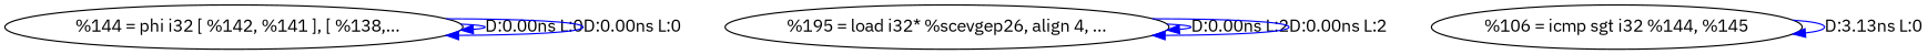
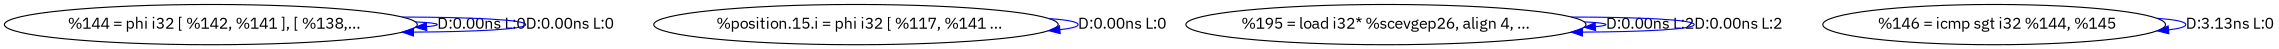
  digraph {
    fontname="IBM Plex Sans"
    node [fontname="IBM Plex Sans"]
    edge [color=blue fontname="IBM Plex Sans"]
    n1 [label="  %144 = phi i32 [ %142, %141 ], [ %138,..."]
+   n2 [label="  %position.15.i = phi i32 [ %117, %141 ..."]
    n3 [label="%195 = load i32* %scevgep26, align 4, ..."]
-   n4 [label="%106 = icmp sgt i32 %144, %145"]
+   n4 [label="  %146 = icmp sgt i32 %144, %145"]
    n1 -> n1 [label="D:0.00ns L:0"]
    n1 -> n1 [label="D:0.00ns L:0"]
+   n2 -> n2 [label="D:0.00ns L:0"]
    n3 -> n3 [label="D:0.00ns L:2"]
    n3 -> n3 [label="D:0.00ns L:2"]
    n4 -> n4 [label="D:3.13ns L:0"]
  }
